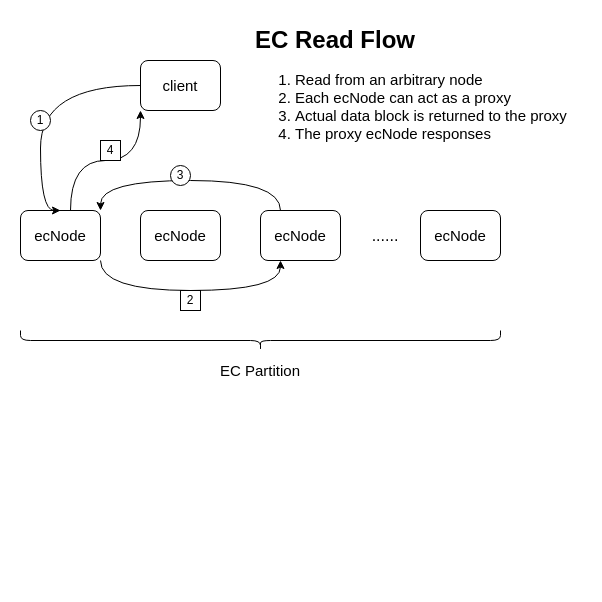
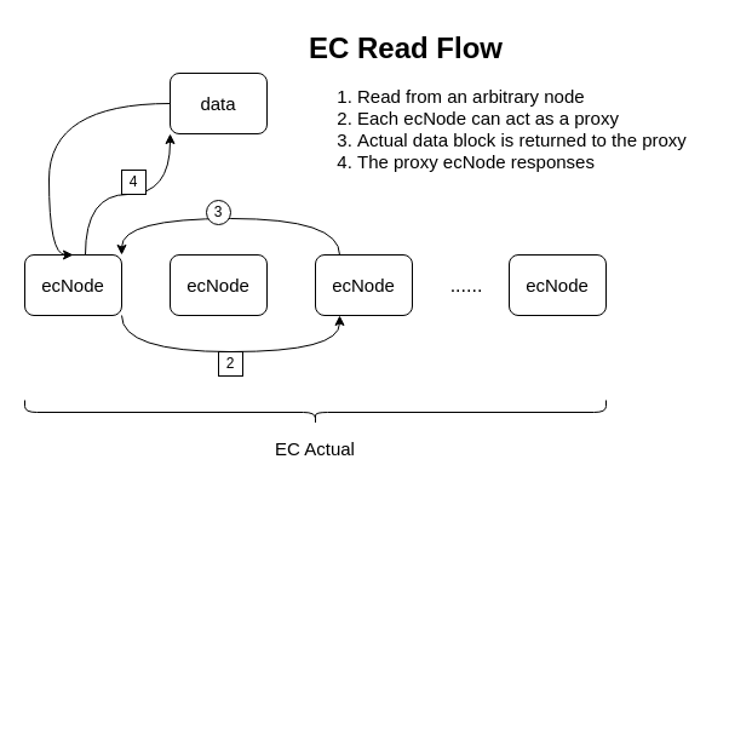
  <mxCell id="0" />
  <mxCell id="1" parent="0" />
  <mxCell id="2" style="edgeStyle=orthogonalEdgeStyle;curved=1;orthogonalLoop=1;jettySize=auto;html=1;entryX=0.25;entryY=1;entryDx=0;entryDy=0;exitX=1;exitY=1;exitDx=0;exitDy=0;" parent="1" source="4" target="7" edge="1"><mxGeometry relative="1" as="geometry"><Array as="points"><mxPoint x="100" y="290" /><mxPoint x="280" y="290" /></Array></mxGeometry></mxCell>
  <mxCell id="3" style="edgeStyle=orthogonalEdgeStyle;curved=1;orthogonalLoop=1;jettySize=auto;html=1;entryX=0;entryY=1;entryDx=0;entryDy=0;exitX=0.625;exitY=0;exitDx=0;exitDy=0;exitPerimeter=0;" parent="1" source="4" target="11" edge="1"><mxGeometry relative="1" as="geometry" /></mxCell>
  <mxCell id="4" value="&lt;font style=&quot;font-size: 15px&quot;&gt;ecNode&lt;/font&gt;" style="rounded=1;whiteSpace=wrap;html=1;" parent="1" vertex="1"><mxGeometry x="20" y="210" width="80" height="50" as="geometry" /></mxCell>
  <mxCell id="5" value="&lt;font style=&quot;font-size: 15px&quot;&gt;ecNode&lt;/font&gt;" style="rounded=1;whiteSpace=wrap;html=1;" parent="1" vertex="1"><mxGeometry x="140" y="210" width="80" height="50" as="geometry" /></mxCell>
  <mxCell id="6" style="edgeStyle=orthogonalEdgeStyle;curved=1;orthogonalLoop=1;jettySize=auto;html=1;entryX=1;entryY=0;entryDx=0;entryDy=0;exitX=0.25;exitY=0;exitDx=0;exitDy=0;" parent="1" source="7" target="4" edge="1"><mxGeometry relative="1" as="geometry"><Array as="points"><mxPoint x="280" y="180" /><mxPoint x="100" y="180" /></Array></mxGeometry></mxCell>
  <mxCell id="7" value="&lt;font style=&quot;font-size: 15px&quot;&gt;ecNode&lt;/font&gt;" style="rounded=1;whiteSpace=wrap;html=1;" parent="1" vertex="1"><mxGeometry x="260" y="210" width="80" height="50" as="geometry" /></mxCell>
  <mxCell id="8" value="&lt;font style=&quot;font-size: 15px&quot;&gt;ecNode&lt;/font&gt;" style="rounded=1;whiteSpace=wrap;html=1;" parent="1" vertex="1"><mxGeometry x="420" y="210" width="80" height="50" as="geometry" /></mxCell>
  <mxCell id="9" value="&lt;font style=&quot;font-size: 16px&quot;&gt;......&lt;/font&gt;" style="text;html=1;strokeColor=none;fillColor=none;align=center;verticalAlign=middle;whiteSpace=wrap;rounded=0;" parent="1" vertex="1"><mxGeometry x="360" y="222.5" width="50" height="25" as="geometry" /></mxCell>
  <mxCell id="10" style="edgeStyle=orthogonalEdgeStyle;orthogonalLoop=1;jettySize=auto;html=1;exitX=0;exitY=0.5;exitDx=0;exitDy=0;entryX=0.5;entryY=0;entryDx=0;entryDy=0;curved=1;" parent="1" source="11" target="4" edge="1"><mxGeometry relative="1" as="geometry"><Array as="points"><mxPoint x="40" y="85" /><mxPoint x="40" y="210" /></Array></mxGeometry></mxCell>
- <mxCell id="11" value="&lt;font style=&quot;font-size: 15px&quot;&gt;client&lt;/font&gt;" style="rounded=1;whiteSpace=wrap;html=1;" parent="1" vertex="1"><mxGeometry x="140" y="60" width="80" height="50" as="geometry" /></mxCell>
- <mxCell id="12" value="1" style="ellipse;whiteSpace=wrap;html=1;aspect=fixed;" parent="1" vertex="1"><mxGeometry x="30" y="110" width="20" height="20" as="geometry" /></mxCell>
+ <mxCell id="11" value="&lt;font style=&quot;font-size: 15px&quot;&gt;data&lt;/font&gt;" style="rounded=1;whiteSpace=wrap;html=1;" parent="1" vertex="1"><mxGeometry x="140" y="60" width="80" height="50" as="geometry" /></mxCell>
  <mxCell id="13" value="2" style="whiteSpace=wrap;html=1;aspect=fixed;rounded=0;" parent="1" vertex="1"><mxGeometry x="180" y="290" width="20" height="20" as="geometry" /></mxCell>
  <mxCell id="14" value="3" style="ellipse;whiteSpace=wrap;html=1;aspect=fixed;" parent="1" vertex="1"><mxGeometry x="170" y="165" width="20" height="20" as="geometry" /></mxCell>
  <mxCell id="15" value="4" style="whiteSpace=wrap;html=1;aspect=fixed;rounded=0;" parent="1" vertex="1"><mxGeometry x="100" y="140" width="20" height="20" as="geometry" /></mxCell>
  <mxCell id="16" value="" style="shape=curlyBracket;whiteSpace=wrap;html=1;rounded=1;rotation=-90;" parent="1" vertex="1"><mxGeometry x="250" y="100" width="20" height="480" as="geometry" /></mxCell>
- <mxCell id="17" value="&lt;font style=&quot;font-size: 15px&quot;&gt;EC Partition&lt;/font&gt;" style="text;html=1;strokeColor=none;fillColor=none;align=center;verticalAlign=middle;whiteSpace=wrap;rounded=0;" parent="1" vertex="1"><mxGeometry x="215" y="360" width="90" height="20" as="geometry" /></mxCell>
+ <mxCell id="17" value="&lt;font style=&quot;font-size: 15px&quot;&gt;EC Actual&lt;/font&gt;" style="text;html=1;strokeColor=none;fillColor=none;align=center;verticalAlign=middle;whiteSpace=wrap;rounded=0;" parent="1" vertex="1"><mxGeometry x="215" y="360" width="90" height="20" as="geometry" /></mxCell>
  <mxCell id="18" value="&lt;h1&gt;EC Read Flow&lt;/h1&gt;&lt;div style=&quot;font-size: 15px&quot;&gt;&lt;ol&gt;&lt;li&gt;Read from an arbitrary node&lt;/li&gt;&lt;li&gt;Each ecNode can act as a proxy&lt;/li&gt;&lt;li&gt;Actual data block is returned to the proxy&lt;/li&gt;&lt;li&gt;The proxy ecNode responses&lt;/li&gt;&lt;/ol&gt;&lt;/div&gt;" style="text;html=1;strokeColor=none;fillColor=none;spacing=5;spacingTop=-20;whiteSpace=wrap;overflow=hidden;rounded=0;" vertex="1" parent="1"><mxGeometry x="250" y="20" width="330" height="140" as="geometry" /></mxCell>
